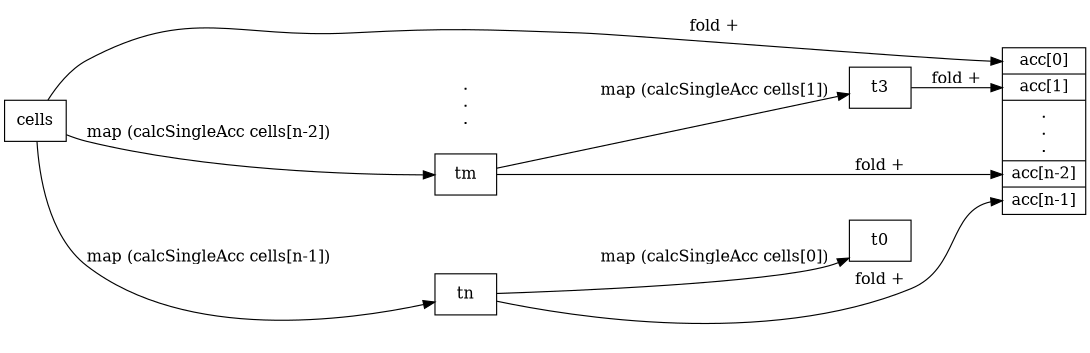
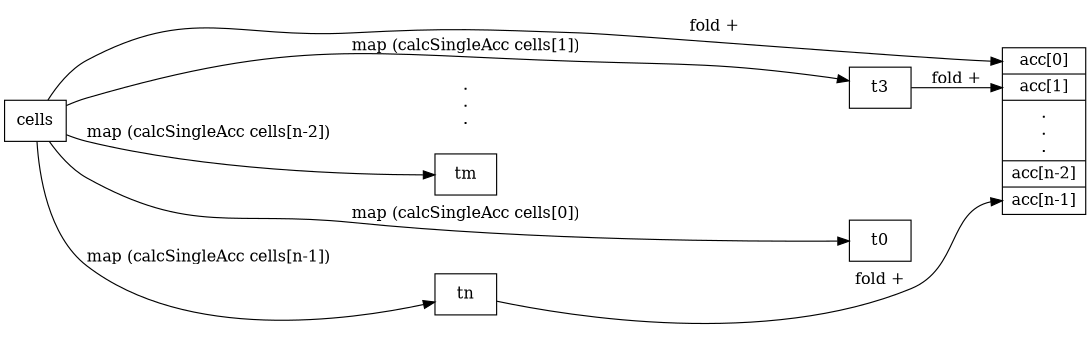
  digraph {
    fontname="DejaVu Serif"
    rankdir=LR
    node [fontname="DejaVu Serif" shape=box]
    edge [fontname="DejaVu Serif"]
    cells
    t0
    n3 [label=t3]
    n4 [label=".\n.\n." shape=plaintext]
    tm
    tn
    n7 [label="<p0> acc[0] | <p1> acc[1] | .\n.\n.| <pm> acc[n-2] | <pn> acc[n-1]" shape=record]
-   tn -> t0 [label="map (calcSingleAcc cells[0])"]
-   tm -> n3 [label="map (calcSingleAcc cells[1])"]
+   cells -> t0 [label="map (calcSingleAcc cells[0])"]
+   cells -> n3 [label="map (calcSingleAcc cells[1])"]
    cells -> n4 [color=transparent]
    cells -> tm [label="map (calcSingleAcc cells[n-2])"]
    cells -> tn [label="map (calcSingleAcc cells[n-1])"]
    cells -> n7 [headport=p0 label="fold +"]
    n3 -> n7 [headport=p1 label="fold +"]
-   tm -> n7 [headport=pm label="fold +"]
    tn -> n7 [headport=pn label="fold +"]
  }
